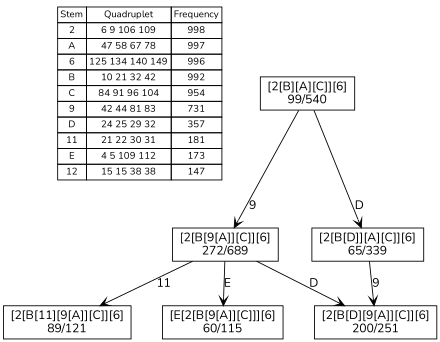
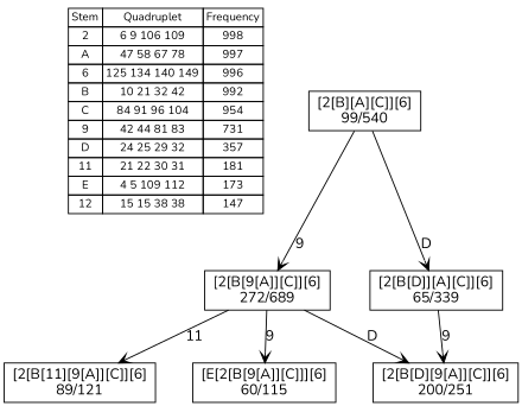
  digraph {
    fontname=Nunito
    nodesep=0.5
    node [fontname=Nunito shape=box]
    edge [arrowhead=vee fontname=Nunito]
    n1 [fontsize=11 label=< <table border="0" cellborder="1" cellspacing="0"><tr><td>Stem</td><td>Quadruplet</td><td>Frequency</td></tr> <tr><td>2</td><td>6 9 106 109</td><td>998</td></tr> <tr><td>A</td><td>47 58 67 78</td><td>997</td></tr> <tr><td>6</td><td>125 134 140 149</td><td>996</td></tr> <tr><td>B</td><td>10 21 32 42</td><td>992</td></tr> <tr><td>C</td><td>84 91 96 104</td><td>954</td></tr> <tr><td>9</td><td>42 44 81 83</td><td>731</td></tr> <tr><td>D</td><td>24 25 29 32</td><td>357</td></tr> <tr><td>11</td><td>21 22 30 31</td><td>181</td></tr> <tr><td>E</td><td>4 5 109 112</td><td>173</td></tr> <tr><td>12</td><td>15 15 38 38</td><td>147</td></tr> </table>> shape=plaintext]
    n2 [label="[2[B[9[A]][C]][6]\n272/689"]
    n3 [label="[2[B[D][9[A]][C]][6]\n200/251"]
    n4 [label="[2[B[11][9[A]][C]][6]\n89/121"]
    n5 [label="[E[2[B[9[A]][C]]][6]\n60/115"]
    n6 [label="[2[B][A][C]][6]\n99/540"]
    n7 [label="[2[B[D]][A][C]][6]\n65/339"]
    n2 -> n3 [label="D "]
    n2 -> n4 [label="11 "]
-   n2 -> n5 [label="E "]
+   n2 -> n5 [label="9 "]
    n6 -> n2 [label="9 "]
    n6 -> n7 [label="D "]
    n7 -> n3 [label="9 "]
  }
